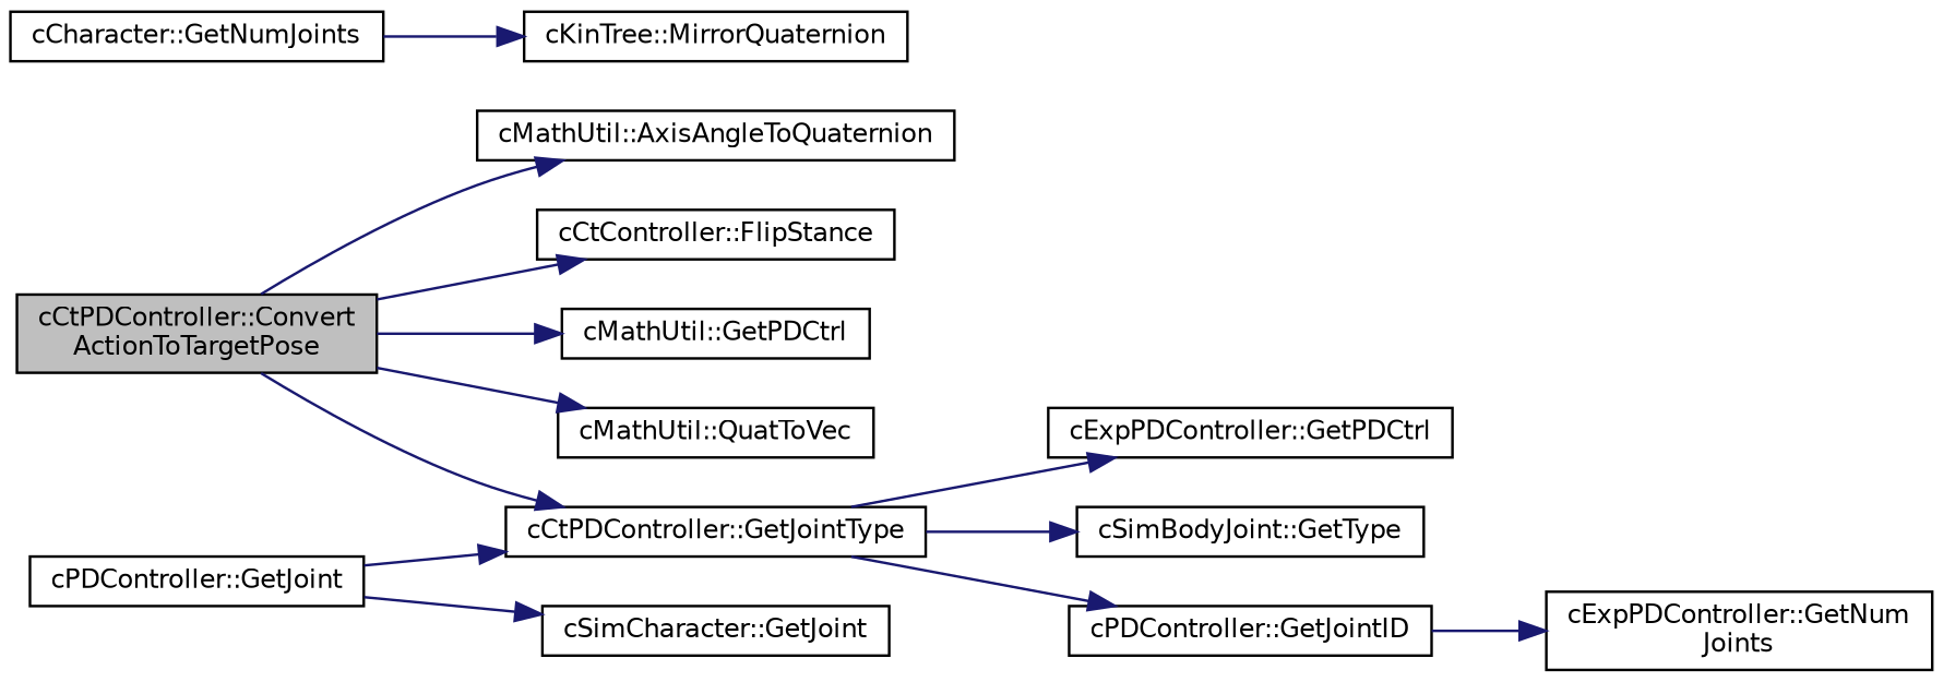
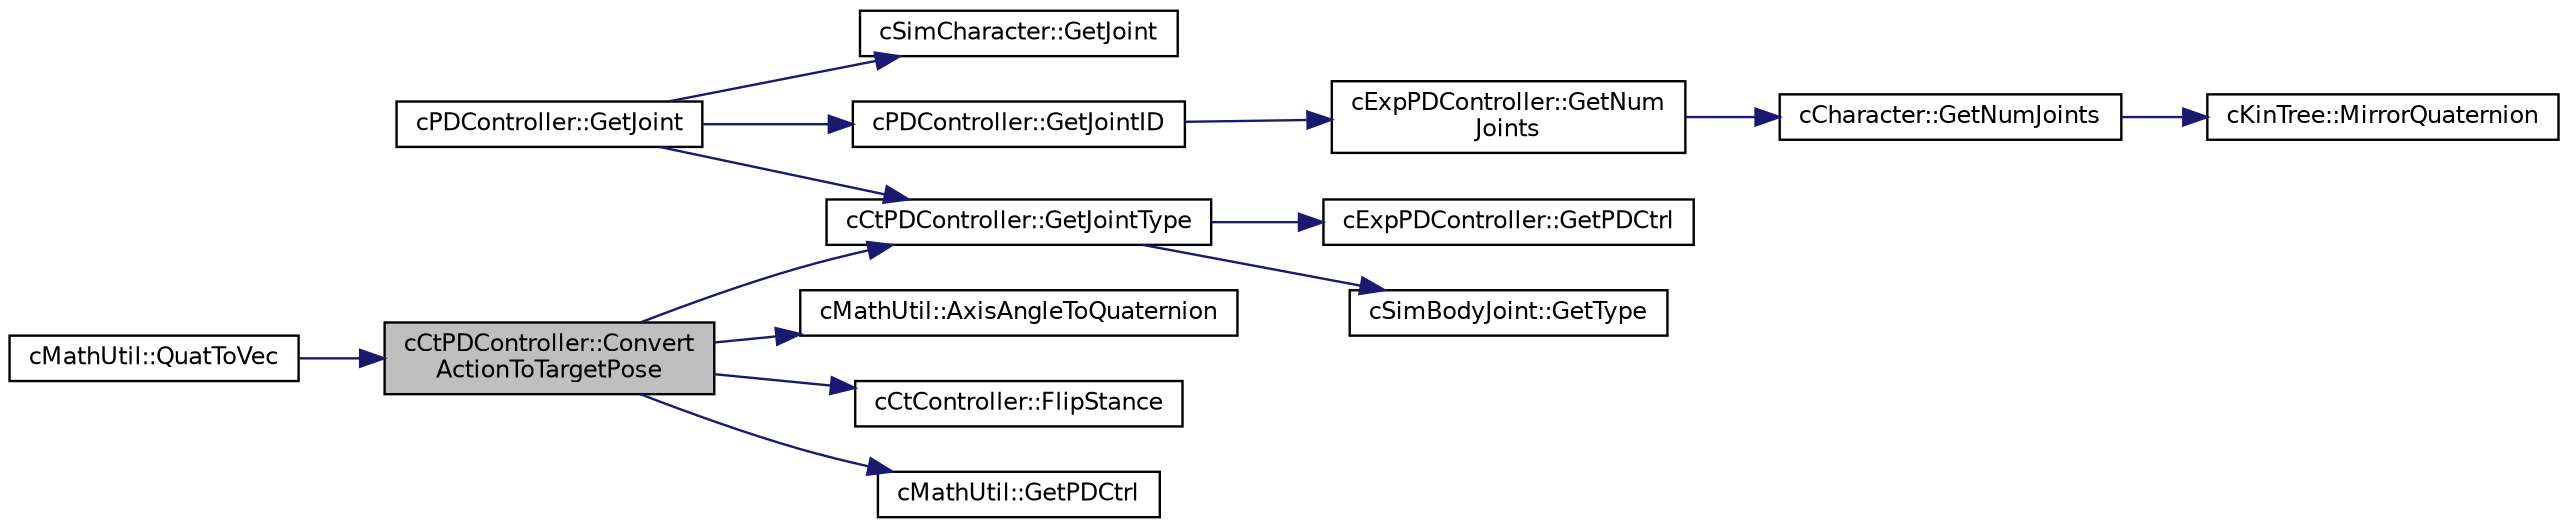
  digraph {
    rankdir=LR
    node [color=black fillcolor=white fontname=Helvetica fontsize=10 shape=record style=filled]
    edge [color=midnightblue fontname=Helvetica fontsize=10 labelfontname=Helvetica labelfontsize=10 style=solid]
    n1 [fillcolor=grey75 fontcolor=black height=0.2 label="cCtPDController::Convert\lActionToTargetPose" width=0.4]
    n2 [height=0.2 label="cMathUtil::AxisAngleToQuaternion" width=0.4]
    n3 [height=0.2 label="cCtController::FlipStance" width=0.4]
    n4 [height=0.2 label="cCtPDController::GetJointType" width=0.4]
    n5 [height=0.2 label="cMathUtil::GetPDCtrl" width=0.4]
    n6 [height=0.2 label="cMathUtil::QuatToVec" width=0.4]
    n7 [height=0.2 label="cExpPDController::GetPDCtrl" width=0.4]
    n8 [height=0.2 label="cSimBodyJoint::GetType" width=0.4]
    n9 [height=0.2 label="cPDController::GetJoint" width=0.4]
    n10 [height=0.2 label="cSimCharacter::GetJoint" width=0.4]
    n11 [height=0.2 label="cPDController::GetJointID" width=0.4]
    n12 [height=0.2 label="cExpPDController::GetNum\lJoints" width=0.4]
    n13 [height=0.2 label="cCharacter::GetNumJoints" width=0.4]
    n14 [height=0.2 label="cKinTree::MirrorQuaternion" width=0.4]
    n1 -> n2
    n1 -> n3
    n1 -> n4
    n1 -> n5
-   n1 -> n6
+   n6 -> n1
    n4 -> n7
    n4 -> n8
    n9 -> n4
    n9 -> n10
-   n4 -> n11
+   n9 -> n11
    n11 -> n12
+   n12 -> n13
    n13 -> n14
  }
